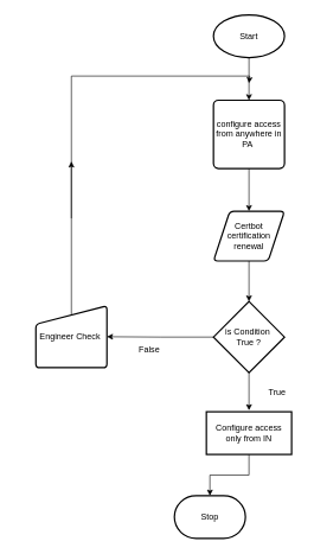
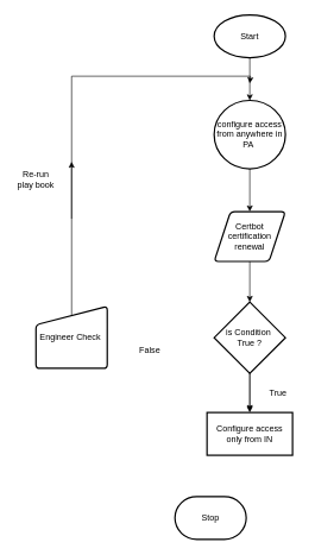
  <mxCell id="0" />
  <mxCell id="1" parent="0" />
  <mxCell id="2" value="" style="edgeStyle=orthogonalEdgeStyle;rounded=0;orthogonalLoop=1;jettySize=auto;html=1;" edge="1" parent="1" source="3" target="9"><mxGeometry relative="1" as="geometry" /></mxCell>
  <mxCell id="3" value="Start" style="strokeWidth=2;html=1;shape=mxgraph.flowchart.start_1;whiteSpace=wrap;" vertex="1" parent="1"><mxGeometry x="300" y="20" width="100" height="60" as="geometry" /></mxCell>
  <mxCell id="4" value="Stop" style="strokeWidth=2;html=1;shape=mxgraph.flowchart.terminator;whiteSpace=wrap;" vertex="1" parent="1"><mxGeometry x="245" y="696" width="100" height="60" as="geometry" /></mxCell>
  <mxCell id="5" value="" style="edgeStyle=orthogonalEdgeStyle;rounded=0;orthogonalLoop=1;jettySize=auto;html=1;" edge="1" parent="1" source="7"><mxGeometry relative="1" as="geometry"><mxPoint x="350" y="576" as="targetPoint" /></mxGeometry></mxCell>
- <mxCell id="6" value="" style="edgeStyle=orthogonalEdgeStyle;rounded=0;orthogonalLoop=1;jettySize=auto;html=1;" edge="1" parent="1" source="7" target="16"><mxGeometry relative="1" as="geometry" /></mxCell>
+ <mxCell id="6" value="" style="edgeStyle=orthogonalEdgeStyle;rounded=0;orthogonalLoop=1;jettySize=auto;html=1;" edge="1" parent="1" source="7" target="13"><mxGeometry relative="1" as="geometry" /></mxCell>
  <mxCell id="7" value="is Condition&amp;nbsp;&lt;div&gt;True ?&lt;/div&gt;" style="strokeWidth=2;html=1;shape=mxgraph.flowchart.decision;whiteSpace=wrap;" vertex="1" parent="1"><mxGeometry x="300" y="423" width="100" height="100" as="geometry" /></mxCell>
  <mxCell id="8" value="" style="edgeStyle=orthogonalEdgeStyle;rounded=0;orthogonalLoop=1;jettySize=auto;html=1;" edge="1" parent="1" source="9" target="11"><mxGeometry relative="1" as="geometry" /></mxCell>
- <mxCell id="9" value="configure access from anywhere in PA&amp;nbsp;" style="rounded=1;whiteSpace=wrap;html=1;absoluteArcSize=1;arcSize=14;strokeWidth=2;" vertex="1" parent="1"><mxGeometry x="300" y="140" width="100" height="96" as="geometry" /></mxCell>
+ <mxCell id="9" value="configure access from anywhere in PA&amp;nbsp;" style="ellipse;whiteSpace=wrap;html=1;absoluteArcSize=1;arcSize=14;strokeWidth=2;" vertex="1" parent="1"><mxGeometry x="300" y="140" width="100" height="96" as="geometry" /></mxCell>
  <mxCell id="10" value="" style="edgeStyle=orthogonalEdgeStyle;rounded=0;orthogonalLoop=1;jettySize=auto;html=1;" edge="1" parent="1" source="11" target="7"><mxGeometry relative="1" as="geometry" /></mxCell>
  <mxCell id="11" value="Certbot certification&lt;div&gt;renewal&lt;/div&gt;" style="shape=parallelogram;html=1;strokeWidth=2;perimeter=parallelogramPerimeter;whiteSpace=wrap;rounded=1;arcSize=12;size=0.23;" vertex="1" parent="1"><mxGeometry x="300" y="296" width="100" height="70" as="geometry" /></mxCell>
- <mxCell id="12" value="" style="edgeStyle=orthogonalEdgeStyle;rounded=0;orthogonalLoop=1;jettySize=auto;html=1;" edge="1" parent="1" source="13" target="4"><mxGeometry relative="1" as="geometry" /></mxCell>
  <mxCell id="13" value="Configure access only from IN" style="rounded=0;whiteSpace=wrap;html=1;strokeWidth=2;" vertex="1" parent="1"><mxGeometry x="290" y="578" width="120" height="60" as="geometry" /></mxCell>
  <mxCell id="14" value="True" style="text;html=1;align=center;verticalAlign=middle;whiteSpace=wrap;rounded=0;" vertex="1" parent="1"><mxGeometry x="360" y="536" width="60" height="30" as="geometry" /></mxCell>
  <mxCell id="15" style="edgeStyle=orthogonalEdgeStyle;rounded=0;orthogonalLoop=1;jettySize=auto;html=1;" edge="1" parent="1"><mxGeometry relative="1" as="geometry"><mxPoint x="350" y="116" as="targetPoint" /><mxPoint x="100" y="449" as="sourcePoint" /><Array as="points"><mxPoint x="100" y="106" /><mxPoint x="351" y="106" /></Array></mxGeometry></mxCell>
  <mxCell id="16" value="Engineer Check&amp;nbsp;" style="html=1;strokeWidth=2;shape=manualInput;whiteSpace=wrap;rounded=1;size=26;arcSize=11;" vertex="1" parent="1"><mxGeometry x="50" y="429" width="100" height="87" as="geometry" /></mxCell>
  <mxCell id="17" value="False" style="text;html=1;align=center;verticalAlign=middle;whiteSpace=wrap;rounded=0;" vertex="1" parent="1"><mxGeometry x="180" y="476" width="60" height="30" as="geometry" /></mxCell>
  <mxCell id="18" value="" style="endArrow=classic;html=1;rounded=0;" edge="1" parent="1"><mxGeometry width="50" height="50" relative="1" as="geometry"><mxPoint x="100" y="306" as="sourcePoint" /><mxPoint x="100" y="226" as="targetPoint" /></mxGeometry></mxCell>
+ <mxCell id="19" value="Re-run play book" style="text;html=1;align=center;verticalAlign=middle;whiteSpace=wrap;rounded=0;" vertex="1" parent="1"><mxGeometry x="20" y="236" width="60" height="30" as="geometry" /></mxCell>
